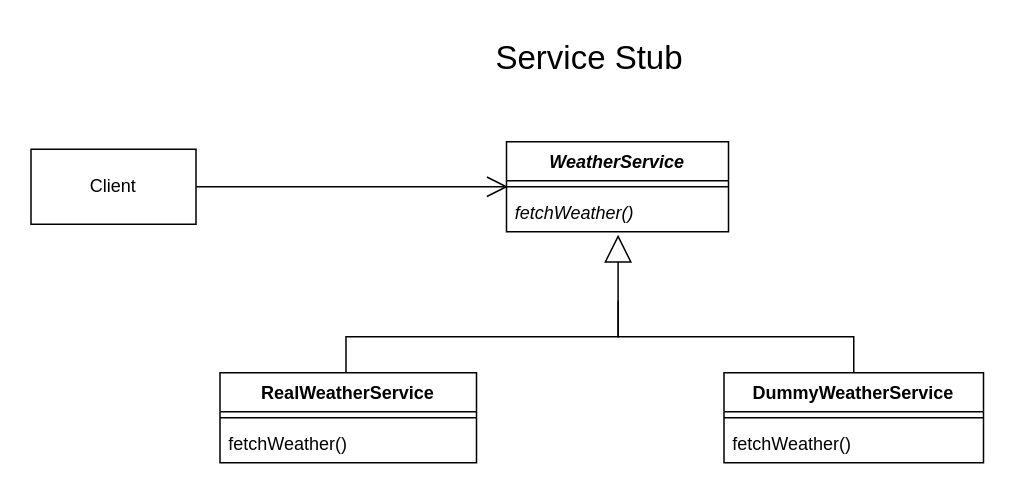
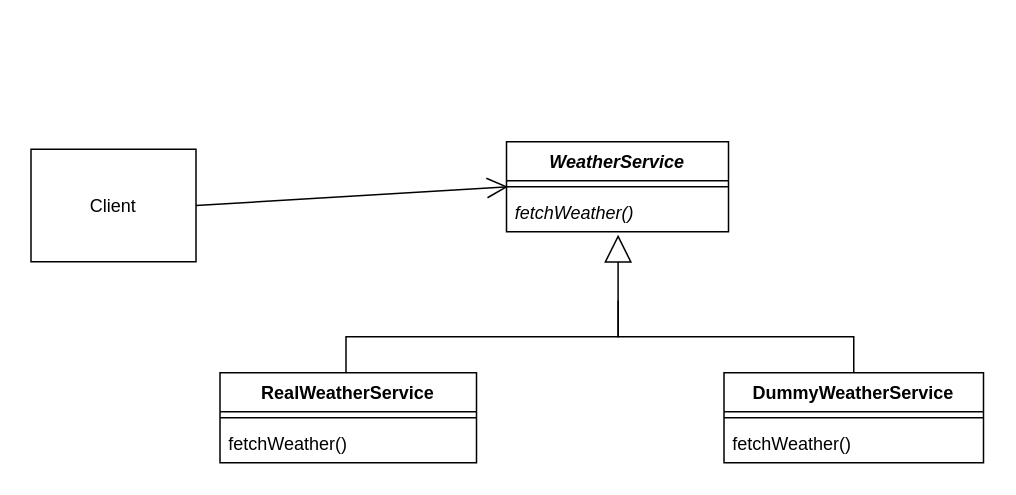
  <mxCell id="0" />
  <mxCell id="1" parent="0" />
- <mxCell id="2" value="Client" style="html=1;whiteSpace=wrap;" vertex="1" parent="1"><mxGeometry x="20" y="99" width="110" height="50" as="geometry" /></mxCell>
+ <mxCell id="2" value="Client" style="html=1;whiteSpace=wrap;" vertex="1" parent="1"><mxGeometry x="20" y="99" width="110" height="75" as="geometry" /></mxCell>
  <mxCell id="3" value="&lt;i&gt;WeatherService&lt;/i&gt;" style="swimlane;fontStyle=1;align=center;verticalAlign=top;childLayout=stackLayout;horizontal=1;startSize=26;horizontalStack=0;resizeParent=1;resizeParentMax=0;resizeLast=0;collapsible=1;marginBottom=0;whiteSpace=wrap;html=1;" vertex="1" parent="1"><mxGeometry x="337" y="94" width="148" height="60" as="geometry" /></mxCell>
  <mxCell id="4" value="" style="line;strokeWidth=1;fillColor=none;align=left;verticalAlign=middle;spacingTop=-1;spacingLeft=3;spacingRight=3;rotatable=0;labelPosition=right;points=[];portConstraint=eastwest;strokeColor=inherit;" vertex="1" parent="3"><mxGeometry y="26" width="148" height="8" as="geometry" /></mxCell>
  <mxCell id="5" value="&lt;i&gt;fetchWeather()&lt;/i&gt;" style="text;strokeColor=none;fillColor=none;align=left;verticalAlign=top;spacingLeft=4;spacingRight=4;overflow=hidden;rotatable=0;points=[[0,0.5],[1,0.5]];portConstraint=eastwest;whiteSpace=wrap;html=1;" vertex="1" parent="3"><mxGeometry y="34" width="148" height="26" as="geometry" /></mxCell>
  <mxCell id="6" value="RealWeatherService" style="swimlane;fontStyle=1;align=center;verticalAlign=top;childLayout=stackLayout;horizontal=1;startSize=26;horizontalStack=0;resizeParent=1;resizeParentMax=0;resizeLast=0;collapsible=1;marginBottom=0;whiteSpace=wrap;html=1;" vertex="1" parent="1"><mxGeometry x="146" y="248" width="171" height="60" as="geometry" /></mxCell>
  <mxCell id="7" value="" style="line;strokeWidth=1;fillColor=none;align=left;verticalAlign=middle;spacingTop=-1;spacingLeft=3;spacingRight=3;rotatable=0;labelPosition=right;points=[];portConstraint=eastwest;strokeColor=inherit;" vertex="1" parent="6"><mxGeometry y="26" width="171" height="8" as="geometry" /></mxCell>
  <mxCell id="8" value="fetchWeather()" style="text;strokeColor=none;fillColor=none;align=left;verticalAlign=top;spacingLeft=4;spacingRight=4;overflow=hidden;rotatable=0;points=[[0,0.5],[1,0.5]];portConstraint=eastwest;whiteSpace=wrap;html=1;" vertex="1" parent="6"><mxGeometry y="34" width="171" height="26" as="geometry" /></mxCell>
  <mxCell id="9" value="DummyWeatherService" style="swimlane;fontStyle=1;align=center;verticalAlign=top;childLayout=stackLayout;horizontal=1;startSize=26;horizontalStack=0;resizeParent=1;resizeParentMax=0;resizeLast=0;collapsible=1;marginBottom=0;whiteSpace=wrap;html=1;" vertex="1" parent="1"><mxGeometry x="482" y="248" width="173" height="60" as="geometry" /></mxCell>
  <mxCell id="10" value="" style="line;strokeWidth=1;fillColor=none;align=left;verticalAlign=middle;spacingTop=-1;spacingLeft=3;spacingRight=3;rotatable=0;labelPosition=right;points=[];portConstraint=eastwest;strokeColor=inherit;" vertex="1" parent="9"><mxGeometry y="26" width="173" height="8" as="geometry" /></mxCell>
  <mxCell id="11" value="fetchWeather()" style="text;strokeColor=none;fillColor=none;align=left;verticalAlign=top;spacingLeft=4;spacingRight=4;overflow=hidden;rotatable=0;points=[[0,0.5],[1,0.5]];portConstraint=eastwest;whiteSpace=wrap;html=1;" vertex="1" parent="9"><mxGeometry y="34" width="173" height="26" as="geometry" /></mxCell>
  <mxCell id="12" value="" style="endArrow=open;endFill=1;endSize=12;html=1;rounded=0;fontSize=12;curved=1;entryX=0.007;entryY=0.5;entryDx=0;entryDy=0;entryPerimeter=0;exitX=1;exitY=0.5;exitDx=0;exitDy=0;" edge="1" parent="1" source="2" target="4"><mxGeometry width="160" relative="1" as="geometry"><mxPoint x="-26" y="214" as="sourcePoint" /><mxPoint x="134" y="214" as="targetPoint" /></mxGeometry></mxCell>
  <mxCell id="13" value="" style="endArrow=block;endSize=16;endFill=0;html=1;rounded=0;fontSize=12;entryX=0.523;entryY=1.077;entryDx=0;entryDy=0;entryPerimeter=0;edgeStyle=elbowEdgeStyle;elbow=vertical;exitX=0.5;exitY=0;exitDx=0;exitDy=0;" edge="1" parent="1" source="9"><mxGeometry x="-0.138" y="102" width="160" relative="1" as="geometry"><mxPoint x="549" y="244" as="sourcePoint" /><mxPoint x="411.404" y="156.002" as="targetPoint" /><Array as="points"><mxPoint x="447" y="224" /></Array><mxPoint as="offset" /></mxGeometry></mxCell>
  <mxCell id="14" value="" style="endArrow=none;html=1;rounded=0;fontSize=12;startSize=8;endSize=8;exitX=0.5;exitY=0;exitDx=0;exitDy=0;edgeStyle=elbowEdgeStyle;elbow=vertical;" edge="1" parent="1"><mxGeometry width="50" height="50" relative="1" as="geometry"><mxPoint x="230" y="248" as="sourcePoint" /><mxPoint x="411.5" y="200" as="targetPoint" /></mxGeometry></mxCell>
- <mxCell id="15" value="&lt;font style=&quot;font-size: 22px;&quot;&gt;Service Stub&lt;/font&gt;" style="text;html=1;align=center;verticalAlign=middle;resizable=0;points=[];autosize=1;strokeColor=none;fillColor=none;fontSize=16;" vertex="1" parent="1"><mxGeometry x="320" y="20" width="143" height="38" as="geometry" /></mxCell>
